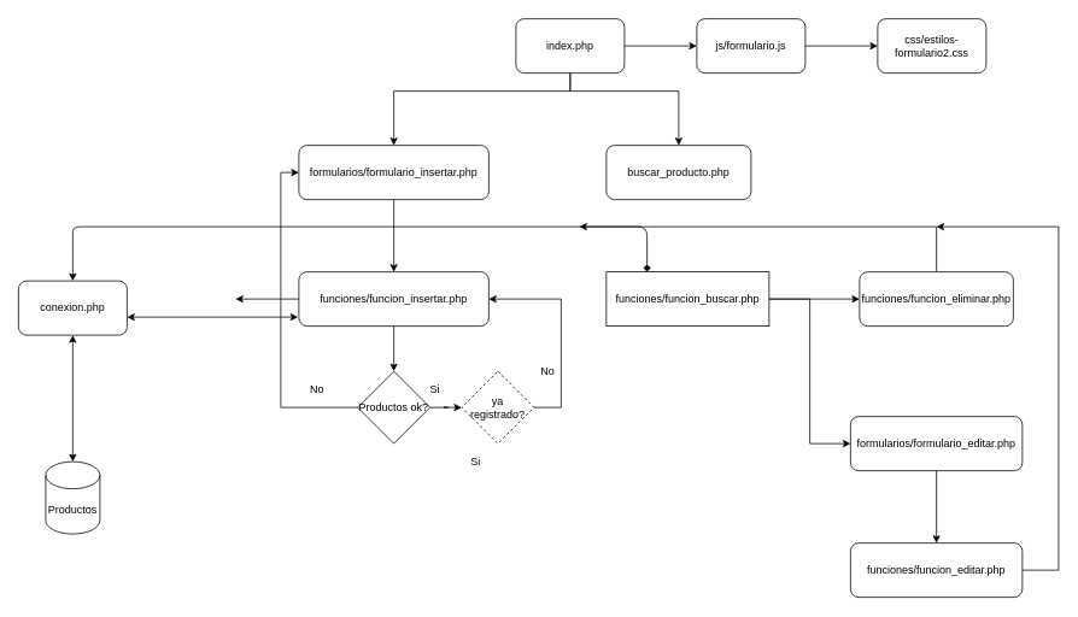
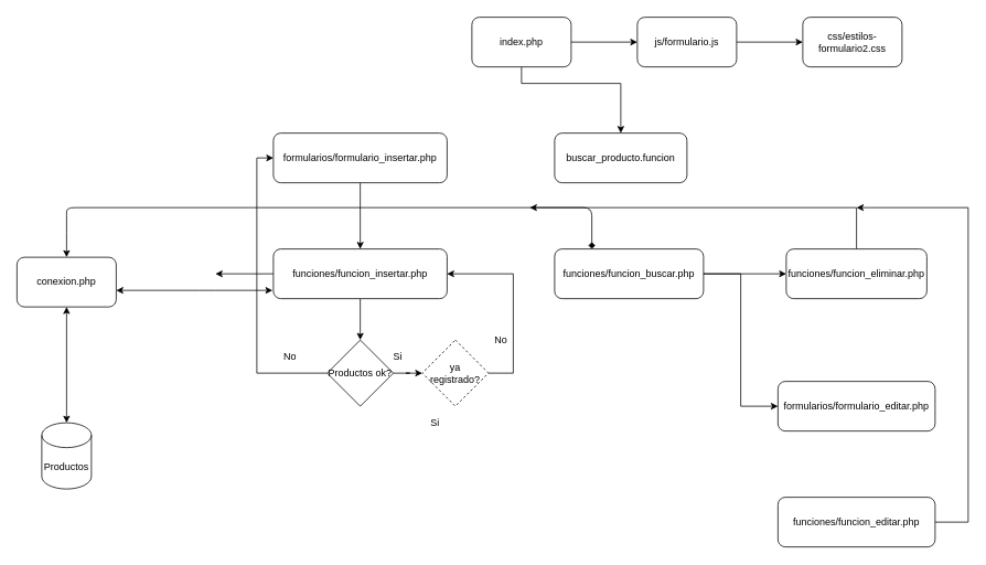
  <mxCell id="0" />
  <mxCell id="1" parent="0" />
  <mxCell id="2" value="" style="edgeStyle=orthogonalEdgeStyle;rounded=0;orthogonalLoop=1;jettySize=auto;html=1;" edge="1" parent="1" source="5" target="7"><mxGeometry relative="1" as="geometry" /></mxCell>
- <mxCell id="3" value="" style="edgeStyle=orthogonalEdgeStyle;rounded=0;orthogonalLoop=1;jettySize=auto;html=1;" edge="1" parent="1" source="5" target="10"><mxGeometry relative="1" as="geometry"><Array as="points"><mxPoint x="630" y="100" /><mxPoint x="435" y="100" /></Array></mxGeometry></mxCell>
  <mxCell id="4" style="edgeStyle=orthogonalEdgeStyle;rounded=0;orthogonalLoop=1;jettySize=auto;html=1;" edge="1" parent="1" source="5"><mxGeometry relative="1" as="geometry"><mxPoint x="750" y="160" as="targetPoint" /><Array as="points"><mxPoint x="630" y="100" /><mxPoint x="750" y="100" /></Array></mxGeometry></mxCell>
  <mxCell id="5" value="&lt;font style=&quot;vertical-align: inherit&quot;&gt;&lt;font style=&quot;vertical-align: inherit&quot;&gt;index.php&lt;/font&gt;&lt;/font&gt;" style="rounded=1;whiteSpace=wrap;html=1;" vertex="1" parent="1"><mxGeometry x="570" y="20" width="120" height="60" as="geometry" /></mxCell>
  <mxCell id="6" value="" style="edgeStyle=orthogonalEdgeStyle;rounded=0;orthogonalLoop=1;jettySize=auto;html=1;" edge="1" parent="1" source="7" target="8"><mxGeometry relative="1" as="geometry" /></mxCell>
  <mxCell id="7" value="&lt;font style=&quot;vertical-align: inherit&quot;&gt;&lt;font style=&quot;vertical-align: inherit&quot;&gt;&lt;font style=&quot;vertical-align: inherit&quot;&gt;&lt;font style=&quot;vertical-align: inherit&quot;&gt;&lt;font style=&quot;vertical-align: inherit&quot;&gt;&lt;font style=&quot;vertical-align: inherit&quot;&gt;js/formulario.js&lt;/font&gt;&lt;/font&gt;&lt;/font&gt;&lt;/font&gt;&lt;/font&gt;&lt;/font&gt;" style="rounded=1;whiteSpace=wrap;html=1;" vertex="1" parent="1"><mxGeometry x="770" y="20" width="120" height="60" as="geometry" /></mxCell>
  <mxCell id="8" value="&lt;font style=&quot;vertical-align: inherit&quot;&gt;&lt;font style=&quot;vertical-align: inherit&quot;&gt;&lt;font style=&quot;vertical-align: inherit&quot;&gt;&lt;font style=&quot;vertical-align: inherit&quot;&gt;&lt;font style=&quot;vertical-align: inherit&quot;&gt;&lt;font style=&quot;vertical-align: inherit&quot;&gt;&lt;font style=&quot;vertical-align: inherit&quot;&gt;&lt;font style=&quot;vertical-align: inherit&quot;&gt;css/estilos-formulario2.css&lt;/font&gt;&lt;/font&gt;&lt;/font&gt;&lt;/font&gt;&lt;/font&gt;&lt;/font&gt;&lt;/font&gt;&lt;/font&gt;" style="rounded=1;whiteSpace=wrap;html=1;" vertex="1" parent="1"><mxGeometry x="970" y="20" width="120" height="60" as="geometry" /></mxCell>
  <mxCell id="9" value="" style="edgeStyle=orthogonalEdgeStyle;rounded=0;orthogonalLoop=1;jettySize=auto;html=1;" edge="1" parent="1" source="10" target="17"><mxGeometry relative="1" as="geometry" /></mxCell>
  <mxCell id="10" value="&lt;font style=&quot;vertical-align: inherit&quot;&gt;&lt;font style=&quot;vertical-align: inherit&quot;&gt;&lt;font style=&quot;vertical-align: inherit&quot;&gt;&lt;font style=&quot;vertical-align: inherit&quot;&gt;formularios/formulario_insertar.php&lt;/font&gt;&lt;/font&gt;&lt;/font&gt;&lt;/font&gt;" style="rounded=1;whiteSpace=wrap;html=1;" vertex="1" parent="1"><mxGeometry x="330" y="160" width="210" height="60" as="geometry" /></mxCell>
  <mxCell id="11" style="edgeStyle=orthogonalEdgeStyle;rounded=0;orthogonalLoop=1;jettySize=auto;html=1;exitX=1;exitY=0.5;exitDx=0;exitDy=0;" edge="1" parent="1" source="32" target="30"><mxGeometry relative="1" as="geometry"><mxPoint x="990" y="310" as="targetPoint" /></mxGeometry></mxCell>
- <mxCell id="12" value="&lt;font style=&quot;vertical-align: inherit&quot;&gt;&lt;font style=&quot;vertical-align: inherit&quot;&gt;buscar_producto.php&lt;/font&gt;&lt;/font&gt;" style="rounded=1;whiteSpace=wrap;html=1;" vertex="1" parent="1"><mxGeometry x="670" y="160" width="160" height="60" as="geometry" /></mxCell>
- <mxCell id="13" value="" style="edgeStyle=orthogonalEdgeStyle;rounded=0;orthogonalLoop=1;jettySize=auto;html=1;strokeColor=#000000;" edge="1" parent="1" source="14" target="37"><mxGeometry relative="1" as="geometry" /></mxCell>
+ <mxCell id="12" value="&lt;font style=&quot;vertical-align: inherit&quot;&gt;&lt;font style=&quot;vertical-align: inherit&quot;&gt;buscar_producto.funcion&lt;/font&gt;&lt;/font&gt;" style="rounded=1;whiteSpace=wrap;html=1;" vertex="1" parent="1"><mxGeometry x="670" y="160" width="160" height="60" as="geometry" /></mxCell>
  <mxCell id="14" value="&lt;font style=&quot;vertical-align: inherit&quot;&gt;&lt;font style=&quot;vertical-align: inherit&quot;&gt;&lt;font style=&quot;vertical-align: inherit&quot;&gt;&lt;font style=&quot;vertical-align: inherit&quot;&gt;formularios/formulario_editar.php&lt;br&gt;&lt;/font&gt;&lt;/font&gt;&lt;/font&gt;&lt;/font&gt;" style="rounded=1;whiteSpace=wrap;html=1;" vertex="1" parent="1"><mxGeometry x="940" y="460" width="190" height="60" as="geometry" /></mxCell>
  <mxCell id="15" value="" style="edgeStyle=orthogonalEdgeStyle;rounded=0;orthogonalLoop=1;jettySize=auto;html=1;" edge="1" parent="1" source="17" target="20"><mxGeometry relative="1" as="geometry" /></mxCell>
  <mxCell id="16" style="edgeStyle=orthogonalEdgeStyle;rounded=0;orthogonalLoop=1;jettySize=auto;html=1;" edge="1" parent="1" source="17"><mxGeometry relative="1" as="geometry"><mxPoint x="260" y="330" as="targetPoint" /></mxGeometry></mxCell>
  <mxCell id="17" value="&lt;font style=&quot;vertical-align: inherit&quot;&gt;&lt;font style=&quot;vertical-align: inherit&quot;&gt;&lt;font style=&quot;vertical-align: inherit&quot;&gt;&lt;font style=&quot;vertical-align: inherit&quot;&gt;&lt;font style=&quot;vertical-align: inherit&quot;&gt;&lt;font style=&quot;vertical-align: inherit&quot;&gt;funciones/funcion_insertar.php&lt;/font&gt;&lt;/font&gt;&lt;/font&gt;&lt;/font&gt;&lt;/font&gt;&lt;/font&gt;" style="rounded=1;whiteSpace=wrap;html=1;" vertex="1" parent="1"><mxGeometry x="330" y="300" width="210" height="60" as="geometry" /></mxCell>
  <mxCell id="18" style="edgeStyle=orthogonalEdgeStyle;rounded=0;orthogonalLoop=1;jettySize=auto;html=1;entryX=0;entryY=0.5;entryDx=0;entryDy=0;" edge="1" parent="1" source="20" target="10"><mxGeometry relative="1" as="geometry"><Array as="points"><mxPoint x="310" y="450" /><mxPoint x="310" y="190" /></Array></mxGeometry></mxCell>
  <mxCell id="19" style="edgeStyle=orthogonalEdgeStyle;rounded=0;orthogonalLoop=1;jettySize=auto;html=1;exitX=1;exitY=0.5;exitDx=0;exitDy=0;" edge="1" parent="1" source="20" target="23"><mxGeometry relative="1" as="geometry"><mxPoint y="450" as="targetPoint" x="510" /></mxGeometry></mxCell>
  <mxCell id="20" value="&lt;font style=&quot;vertical-align: inherit&quot;&gt;&lt;font style=&quot;vertical-align: inherit&quot;&gt;Productos ok?&lt;/font&gt;&lt;/font&gt;" style="rhombus;whiteSpace=wrap;html=1;" vertex="1" parent="1"><mxGeometry x="395" y="410" width="80" height="80" as="geometry" /></mxCell>
  <mxCell id="21" value="&lt;font style=&quot;vertical-align: inherit&quot;&gt;&lt;font style=&quot;vertical-align: inherit&quot;&gt;No&lt;/font&gt;&lt;/font&gt;" style="text;html=1;align=center;verticalAlign=middle;resizable=0;points=[];autosize=1;" vertex="1" parent="1"><mxGeometry x="335" y="420" width="30" height="20" as="geometry" /></mxCell>
  <mxCell id="22" style="edgeStyle=orthogonalEdgeStyle;rounded=0;orthogonalLoop=1;jettySize=auto;html=1;entryX=1;entryY=0.5;entryDx=0;entryDy=0;exitX=1;exitY=0.5;exitDx=0;exitDy=0;" edge="1" parent="1" source="23" target="17"><mxGeometry relative="1" as="geometry"><Array as="points"><mxPoint x="620" y="450" /><mxPoint x="620" y="330" /></Array></mxGeometry></mxCell>
  <mxCell id="23" value="&lt;font style=&quot;vertical-align: inherit&quot;&gt;&lt;font style=&quot;vertical-align: inherit&quot;&gt;ya &lt;br&gt;registrado?&lt;/font&gt;&lt;/font&gt;" style="rhombus;whiteSpace=wrap;html=1;dashed=1;" vertex="1" parent="1"><mxGeometry y="410" width="80" height="80" as="geometry" x="510" /></mxCell>
  <mxCell id="24" value="&lt;font style=&quot;vertical-align: inherit&quot;&gt;&lt;font style=&quot;vertical-align: inherit&quot;&gt;Si&lt;/font&gt;&lt;/font&gt;" style="text;html=1;align=center;verticalAlign=middle;resizable=0;points=[];autosize=1;" vertex="1" parent="1"><mxGeometry y="500" width="30" height="20" as="geometry" x="510" /></mxCell>
  <mxCell id="25" value="&lt;font style=&quot;vertical-align: inherit&quot;&gt;&lt;font style=&quot;vertical-align: inherit&quot;&gt;No&lt;/font&gt;&lt;/font&gt;" style="text;html=1;align=center;verticalAlign=middle;resizable=0;points=[];autosize=1;" vertex="1" parent="1"><mxGeometry x="590" y="400" width="30" height="20" as="geometry" /></mxCell>
  <mxCell id="26" value="&lt;font style=&quot;vertical-align: inherit&quot;&gt;&lt;font style=&quot;vertical-align: inherit&quot;&gt;Productos&lt;/font&gt;&lt;/font&gt;" style="shape=cylinder3;whiteSpace=wrap;html=1;boundedLbl=1;backgroundOutline=1;size=15;" vertex="1" parent="1"><mxGeometry x="50" y="510" width="60" height="80" as="geometry" /></mxCell>
  <mxCell id="27" value="" style="endArrow=classic;startArrow=classic;html=1;" edge="1" parent="1"><mxGeometry width="50" height="50" relative="1" as="geometry"><mxPoint x="140" y="350" as="sourcePoint" /><mxPoint x="329" y="350" as="targetPoint" /><Array as="points"><mxPoint x="140" y="350" /><mxPoint x="250" y="350" /></Array></mxGeometry></mxCell>
  <mxCell id="28" value="Si" style="text;html=1;align=center;verticalAlign=middle;resizable=0;points=[];autosize=1;" vertex="1" parent="1"><mxGeometry x="465" y="420" width="30" height="20" as="geometry" /></mxCell>
  <mxCell id="29" style="edgeStyle=orthogonalEdgeStyle;rounded=0;orthogonalLoop=1;jettySize=auto;html=1;exitX=0.5;exitY=0;exitDx=0;exitDy=0;strokeColor=#000000;" edge="1" parent="1" source="30"><mxGeometry relative="1" as="geometry"><mxPoint x="640" y="250" as="targetPoint" /><Array as="points"><mxPoint x="1035" y="250" /></Array></mxGeometry></mxCell>
  <mxCell id="30" value="funciones/funcion_eliminar.php" style="rounded=1;whiteSpace=wrap;html=1;" vertex="1" parent="1"><mxGeometry x="950" y="300" width="170" height="60" as="geometry" /></mxCell>
  <mxCell id="31" style="edgeStyle=orthogonalEdgeStyle;rounded=0;orthogonalLoop=1;jettySize=auto;html=1;entryX=0;entryY=0.5;entryDx=0;entryDy=0;strokeColor=#000000;" edge="1" parent="1" source="32" target="14"><mxGeometry relative="1" as="geometry" /></mxCell>
- <mxCell id="32" value="&lt;font style=&quot;vertical-align: inherit&quot;&gt;&lt;font style=&quot;vertical-align: inherit&quot;&gt;funciones/funcion_buscar.php&lt;br&gt;&lt;/font&gt;&lt;/font&gt;" style="whiteSpace=wrap;html=1;rounded=0;" vertex="1" parent="1"><mxGeometry x="670" y="300" width="180" height="60" as="geometry" /></mxCell>
+ <mxCell id="32" value="&lt;font style=&quot;vertical-align: inherit&quot;&gt;&lt;font style=&quot;vertical-align: inherit&quot;&gt;funciones/funcion_buscar.php&lt;br&gt;&lt;/font&gt;&lt;/font&gt;" style="rounded=1;whiteSpace=wrap;html=1;" vertex="1" parent="1"><mxGeometry x="670" y="300" width="180" height="60" as="geometry" /></mxCell>
  <mxCell id="33" value="conexion.php" style="rounded=1;whiteSpace=wrap;html=1;" vertex="1" parent="1"><mxGeometry x="20" y="310" width="120" height="60" as="geometry" /></mxCell>
  <mxCell id="34" value="" style="endArrow=classic;startArrow=classic;html=1;strokeColor=#000000;exitX=0.5;exitY=0;exitDx=0;exitDy=0;exitPerimeter=0;" edge="1" parent="1" source="26"><mxGeometry width="50" height="50" relative="1" as="geometry"><mxPoint x="30" y="420" as="sourcePoint" /><mxPoint x="80" y="370" as="targetPoint" /></mxGeometry></mxCell>
  <mxCell id="35" value="" style="endArrow=diamond;startArrow=classic;html=1;strokeColor=#000000;entryX=0.25;entryY=0;entryDx=0;entryDy=0;" edge="1" parent="1" source="33" target="32"><mxGeometry width="50" height="50" relative="1" as="geometry"><mxPoint x="80" y="307" as="sourcePoint" /><mxPoint x="490" y="290" as="targetPoint" /><Array as="points"><mxPoint x="80" y="270" /><mxPoint x="80" y="250" /><mxPoint x="715" y="250" /></Array></mxGeometry></mxCell>
  <mxCell id="36" style="edgeStyle=orthogonalEdgeStyle;rounded=0;orthogonalLoop=1;jettySize=auto;html=1;strokeColor=#000000;exitX=1;exitY=0.5;exitDx=0;exitDy=0;" edge="1" parent="1" source="37"><mxGeometry relative="1" as="geometry"><mxPoint x="1035" y="250" as="targetPoint" /><Array as="points"><mxPoint x="1170" y="630" /><mxPoint x="1170" y="250" /></Array></mxGeometry></mxCell>
  <mxCell id="37" value="&lt;font style=&quot;vertical-align: inherit&quot;&gt;&lt;font style=&quot;vertical-align: inherit&quot;&gt;&lt;font style=&quot;vertical-align: inherit&quot;&gt;&lt;font style=&quot;vertical-align: inherit&quot;&gt;funciones/funcion_editar.php&lt;br&gt;&lt;/font&gt;&lt;/font&gt;&lt;/font&gt;&lt;/font&gt;" style="rounded=1;whiteSpace=wrap;html=1;" vertex="1" parent="1"><mxGeometry x="940" y="600" width="190" height="60" as="geometry" /></mxCell>
